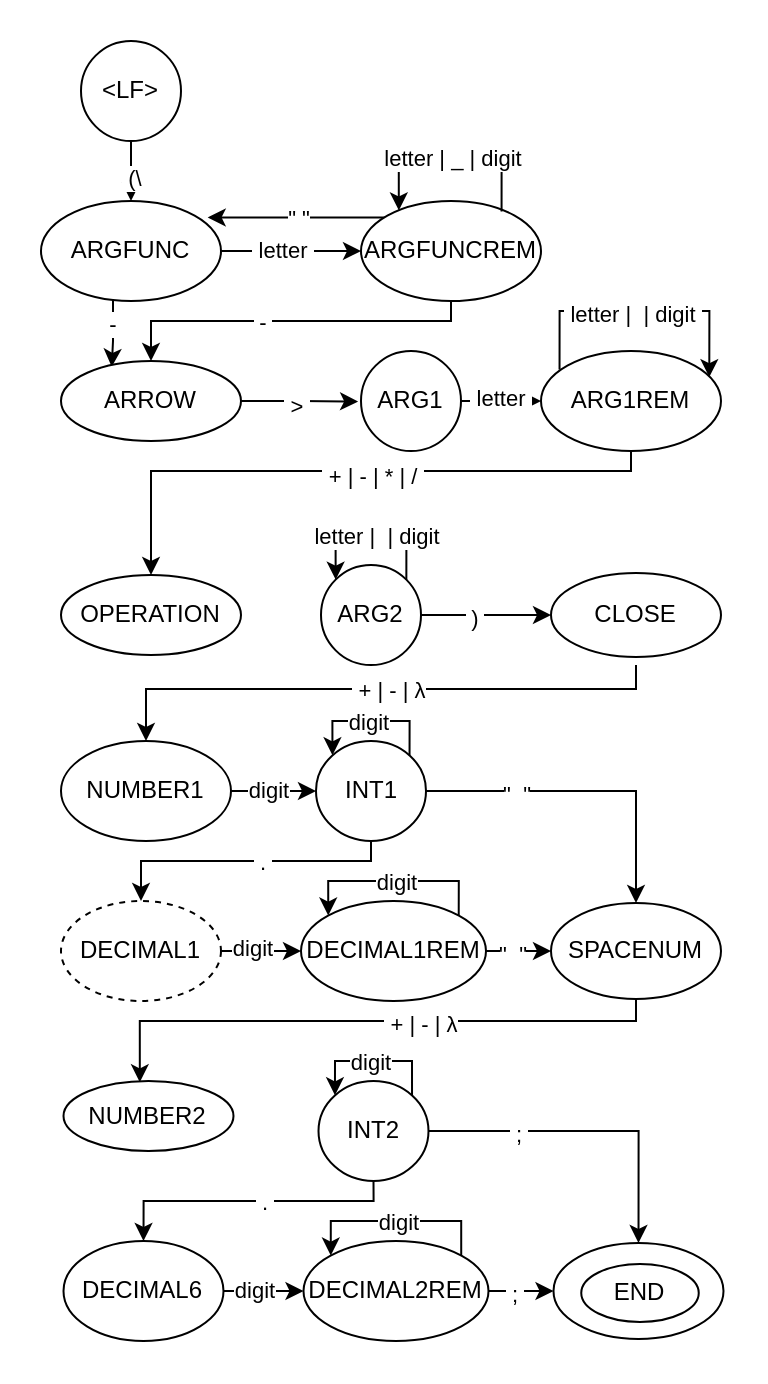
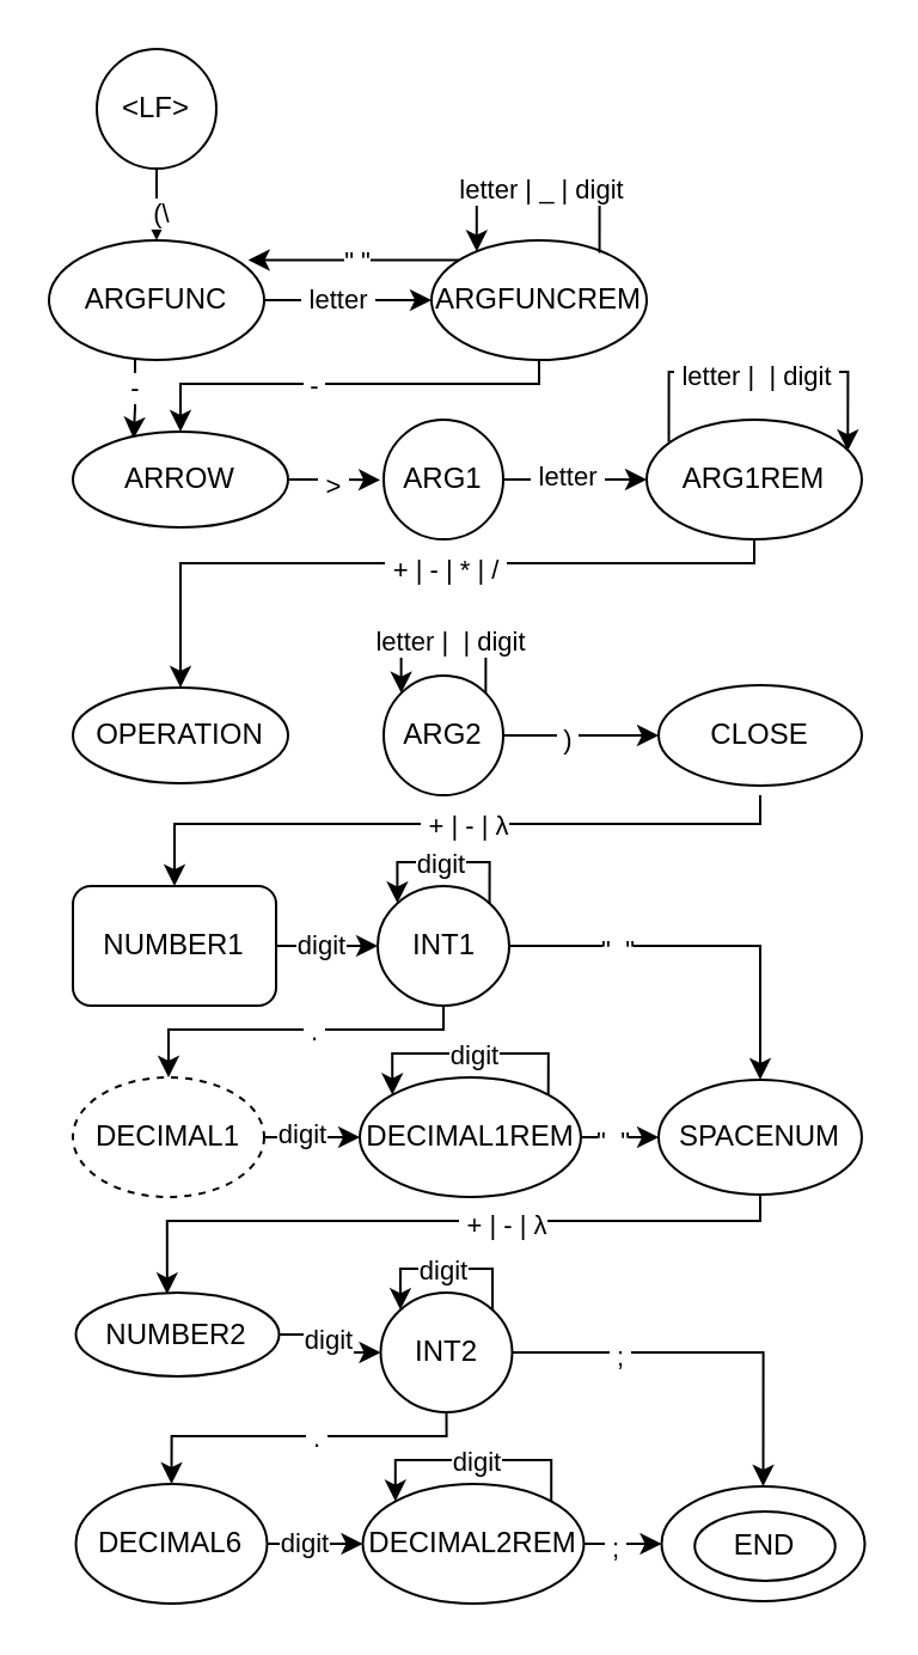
  <mxCell id="0" />
  <mxCell id="1" parent="0" />
  <mxCell id="2" style="edgeStyle=orthogonalEdgeStyle;rounded=0;orthogonalLoop=1;jettySize=auto;html=1;entryX=0.5;entryY=0;entryDx=0;entryDy=0;" parent="1" source="4" target="9" edge="1"><mxGeometry relative="1" as="geometry"><mxPoint x="0" y="125" as="targetPoint" /></mxGeometry></mxCell>
  <mxCell id="3" value="&amp;nbsp;(\&amp;nbsp;" style="edgeLabel;html=1;align=center;verticalAlign=middle;resizable=0;points=[];" parent="2" vertex="1" connectable="0"><mxGeometry x="-0.126" y="-1" relative="1" as="geometry"><mxPoint as="offset" /></mxGeometry></mxCell>
  <mxCell id="4" value="&amp;lt;LF&amp;gt;" style="ellipse;whiteSpace=wrap;html=1;" parent="1" vertex="1"><mxGeometry x="40" y="20" width="50" height="50" as="geometry" /></mxCell>
  <mxCell id="5" style="edgeStyle=orthogonalEdgeStyle;rounded=0;orthogonalLoop=1;jettySize=auto;html=1;entryX=0;entryY=0.5;entryDx=0;entryDy=0;" parent="1" source="9" target="14" edge="1"><mxGeometry relative="1" as="geometry" /></mxCell>
  <mxCell id="6" value="&amp;nbsp;letter&amp;nbsp;" style="edgeLabel;html=1;align=center;verticalAlign=middle;resizable=0;points=[];" parent="5" vertex="1" connectable="0"><mxGeometry x="-0.143" y="1" relative="1" as="geometry"><mxPoint as="offset" /></mxGeometry></mxCell>
  <mxCell id="7" style="edgeStyle=orthogonalEdgeStyle;rounded=0;orthogonalLoop=1;jettySize=auto;html=1;entryX=0.282;entryY=0.072;entryDx=0;entryDy=0;entryPerimeter=0;" parent="1" source="9" target="15" edge="1"><mxGeometry relative="1" as="geometry"><Array as="points"><mxPoint x="56" y="170" /><mxPoint x="55" y="170" /></Array></mxGeometry></mxCell>
  <mxCell id="8" value="&amp;nbsp;-&amp;nbsp;" style="edgeLabel;html=1;align=center;verticalAlign=middle;resizable=0;points=[];" parent="7" vertex="1" connectable="0"><mxGeometry x="0.395" y="-2" relative="1" as="geometry"><mxPoint x="2" y="-11" as="offset" /></mxGeometry></mxCell>
  <mxCell id="9" value="ARGFUNC" style="ellipse;whiteSpace=wrap;html=1;" parent="1" vertex="1"><mxGeometry x="20" y="100" width="90" height="50" as="geometry" /></mxCell>
  <mxCell id="10" style="edgeStyle=orthogonalEdgeStyle;rounded=0;orthogonalLoop=1;jettySize=auto;html=1;exitX=0;exitY=0;exitDx=0;exitDy=0;entryX=0.926;entryY=0.164;entryDx=0;entryDy=0;entryPerimeter=0;" parent="1" source="14" target="9" edge="1"><mxGeometry relative="1" as="geometry"><Array as="points"><mxPoint x="103" y="107" /></Array></mxGeometry></mxCell>
  <mxCell id="11" value="&quot; &quot;" style="edgeLabel;html=1;align=center;verticalAlign=middle;resizable=0;points=[];" parent="10" vertex="1" connectable="0"><mxGeometry x="-0.004" relative="1" as="geometry"><mxPoint as="offset" /></mxGeometry></mxCell>
  <mxCell id="12" style="edgeStyle=orthogonalEdgeStyle;rounded=0;orthogonalLoop=1;jettySize=auto;html=1;entryX=0.5;entryY=0;entryDx=0;entryDy=0;" parent="1" source="14" target="15" edge="1"><mxGeometry relative="1" as="geometry"><Array as="points"><mxPoint x="225" y="160" /><mxPoint x="75" y="160" /></Array></mxGeometry></mxCell>
  <mxCell id="13" value="&amp;nbsp;-&amp;nbsp;" style="edgeLabel;html=1;align=center;verticalAlign=middle;resizable=0;points=[];" parent="12" vertex="1" connectable="0"><mxGeometry x="0.426" relative="1" as="geometry"><mxPoint x="23" as="offset" /></mxGeometry></mxCell>
  <mxCell id="14" value="ARGFUNCREM" style="ellipse;whiteSpace=wrap;html=1;" parent="1" vertex="1"><mxGeometry x="180" y="100" width="90" height="50" as="geometry" /></mxCell>
  <mxCell id="15" value="ARROW" style="ellipse;whiteSpace=wrap;html=1;" parent="1" vertex="1"><mxGeometry x="30" y="180" width="90" height="40" as="geometry" /></mxCell>
  <mxCell id="16" style="edgeStyle=orthogonalEdgeStyle;rounded=0;orthogonalLoop=1;jettySize=auto;html=1;exitX=0.781;exitY=0.104;exitDx=0;exitDy=0;entryX=0.21;entryY=0.094;entryDx=0;entryDy=0;entryPerimeter=0;exitPerimeter=0;" parent="1" source="14" target="14" edge="1"><mxGeometry relative="1" as="geometry"><mxPoint x="225" y="100" as="targetPoint" /><Array as="points"><mxPoint x="250" y="80" /><mxPoint x="199" y="80" /></Array></mxGeometry></mxCell>
  <mxCell id="17" value="letter |&amp;nbsp;_ | digit" style="edgeLabel;html=1;align=center;verticalAlign=middle;resizable=0;points=[];" parent="16" vertex="1" connectable="0"><mxGeometry x="-0.022" y="-2" relative="1" as="geometry"><mxPoint as="offset" /></mxGeometry></mxCell>
  <mxCell id="18" style="edgeStyle=orthogonalEdgeStyle;rounded=0;orthogonalLoop=1;jettySize=auto;html=1;entryX=0;entryY=0.5;entryDx=0;entryDy=0;" parent="1" source="20" target="26" edge="1"><mxGeometry relative="1" as="geometry" /></mxCell>
  <mxCell id="19" value="&amp;nbsp;letter&amp;nbsp;" style="edgeLabel;html=1;align=center;verticalAlign=middle;resizable=0;points=[];" parent="18" vertex="1" connectable="0"><mxGeometry x="-0.329" y="2" relative="1" as="geometry"><mxPoint x="6" as="offset" /></mxGeometry></mxCell>
- <mxCell id="20" value="ARG1" style="ellipse;whiteSpace=wrap;html=1;" parent="1" vertex="1"><mxGeometry x="180" y="175" width="50" height="50" as="geometry" /></mxCell>
+ <mxCell id="20" value="ARG1" style="ellipse;whiteSpace=wrap;html=1;" parent="1" vertex="1"><mxGeometry x="160" y="175" width="50" height="50" as="geometry" /></mxCell>
  <mxCell id="21" value="OPERATION" style="ellipse;whiteSpace=wrap;html=1;" parent="1" vertex="1"><mxGeometry x="30" y="287" width="90" height="40" as="geometry" /></mxCell>
  <mxCell id="22" style="edgeStyle=orthogonalEdgeStyle;rounded=0;orthogonalLoop=1;jettySize=auto;html=1;entryX=-0.029;entryY=0.505;entryDx=0;entryDy=0;entryPerimeter=0;" parent="1" source="15" target="20" edge="1"><mxGeometry relative="1" as="geometry" /></mxCell>
  <mxCell id="23" value="&amp;nbsp;&amp;gt;&amp;nbsp;" style="edgeLabel;html=1;align=center;verticalAlign=middle;resizable=0;points=[];" parent="22" vertex="1" connectable="0"><mxGeometry x="-0.12" y="-2" relative="1" as="geometry"><mxPoint x="1" as="offset" /></mxGeometry></mxCell>
  <mxCell id="24" style="edgeStyle=orthogonalEdgeStyle;rounded=0;orthogonalLoop=1;jettySize=auto;html=1;entryX=0.5;entryY=0;entryDx=0;entryDy=0;" parent="1" target="21" edge="1"><mxGeometry relative="1" as="geometry"><mxPoint x="315" y="220" as="sourcePoint" /><mxPoint x="75" y="245" as="targetPoint" /><Array as="points"><mxPoint x="315" y="235" /><mxPoint x="75" y="235" /></Array></mxGeometry></mxCell>
  <mxCell id="25" value="&amp;nbsp;+ | - | * | /&amp;nbsp;" style="edgeLabel;html=1;align=center;verticalAlign=middle;resizable=0;points=[];" parent="24" vertex="1" connectable="0"><mxGeometry x="-0.056" y="2" relative="1" as="geometry"><mxPoint as="offset" /></mxGeometry></mxCell>
  <mxCell id="26" value="ARG1REM" style="ellipse;whiteSpace=wrap;html=1;" parent="1" vertex="1"><mxGeometry x="270" y="175" width="90" height="50" as="geometry" /></mxCell>
  <mxCell id="27" style="edgeStyle=orthogonalEdgeStyle;rounded=0;orthogonalLoop=1;jettySize=auto;html=1;entryX=0.935;entryY=0.261;entryDx=0;entryDy=0;entryPerimeter=0;exitX=0.103;exitY=0.186;exitDx=0;exitDy=0;exitPerimeter=0;" parent="1" source="26" target="26" edge="1"><mxGeometry relative="1" as="geometry"><mxPoint x="280" y="180" as="sourcePoint" /><Array as="points"><mxPoint x="279" y="155" /><mxPoint x="354" y="155" /></Array></mxGeometry></mxCell>
  <mxCell id="28" value="&amp;nbsp;letter |&amp;nbsp; | digit&amp;nbsp;" style="edgeLabel;html=1;align=center;verticalAlign=middle;resizable=0;points=[];" parent="27" vertex="1" connectable="0"><mxGeometry x="-0.11" y="-1" relative="1" as="geometry"><mxPoint x="5" as="offset" /></mxGeometry></mxCell>
  <mxCell id="29" style="edgeStyle=orthogonalEdgeStyle;rounded=0;orthogonalLoop=1;jettySize=auto;html=1;entryX=0;entryY=0.5;entryDx=0;entryDy=0;" parent="1" source="31" target="34" edge="1"><mxGeometry relative="1" as="geometry" /></mxCell>
  <mxCell id="30" value="&amp;nbsp;)&amp;nbsp;" style="edgeLabel;html=1;align=center;verticalAlign=middle;resizable=0;points=[];" parent="29" vertex="1" connectable="0"><mxGeometry x="-0.195" y="-4" relative="1" as="geometry"><mxPoint y="-3" as="offset" /></mxGeometry></mxCell>
  <mxCell id="31" value="ARG2" style="ellipse;whiteSpace=wrap;html=1;" parent="1" vertex="1"><mxGeometry x="160" y="282" width="50" height="50" as="geometry" /></mxCell>
  <mxCell id="32" style="edgeStyle=orthogonalEdgeStyle;rounded=0;orthogonalLoop=1;jettySize=auto;html=1;entryX=0.5;entryY=0;entryDx=0;entryDy=0;" parent="1" target="39" edge="1"><mxGeometry relative="1" as="geometry"><mxPoint x="317.5" y="332" as="sourcePoint" /><mxPoint x="72.5" y="364" as="targetPoint" /><Array as="points"><mxPoint x="318" y="344" /><mxPoint x="73" y="344" /></Array></mxGeometry></mxCell>
  <mxCell id="33" value="&amp;nbsp;+ | - | λ" style="edgeLabel;html=1;align=center;verticalAlign=middle;resizable=0;points=[];" parent="32" vertex="1" connectable="0"><mxGeometry x="-0.037" relative="1" as="geometry"><mxPoint as="offset" /></mxGeometry></mxCell>
  <mxCell id="34" value="CLOSE" style="ellipse;whiteSpace=wrap;html=1;" parent="1" vertex="1"><mxGeometry x="275" y="286" width="85" height="42" as="geometry" /></mxCell>
  <mxCell id="35" style="edgeStyle=orthogonalEdgeStyle;rounded=0;orthogonalLoop=1;jettySize=auto;html=1;exitX=1;exitY=0;exitDx=0;exitDy=0;entryX=0;entryY=0;entryDx=0;entryDy=0;" parent="1" source="31" target="31" edge="1"><mxGeometry relative="1" as="geometry"><Array as="points"><mxPoint x="203" y="267" /><mxPoint x="167" y="267" /></Array></mxGeometry></mxCell>
  <mxCell id="36" value="&amp;nbsp;letter |&amp;nbsp; | digit&amp;nbsp;" style="edgeLabel;html=1;align=center;verticalAlign=middle;resizable=0;points=[];" parent="35" vertex="1" connectable="0"><mxGeometry x="0.051" relative="1" as="geometry"><mxPoint x="4" as="offset" /></mxGeometry></mxCell>
  <mxCell id="37" style="edgeStyle=orthogonalEdgeStyle;rounded=0;orthogonalLoop=1;jettySize=auto;html=1;entryX=0;entryY=0.5;entryDx=0;entryDy=0;" parent="1" source="39" target="44" edge="1"><mxGeometry relative="1" as="geometry" /></mxCell>
  <mxCell id="38" value="digit" style="edgeLabel;html=1;align=center;verticalAlign=middle;resizable=0;points=[];" parent="37" vertex="1" connectable="0"><mxGeometry x="-0.076" y="1" relative="1" as="geometry"><mxPoint x="-2" as="offset" /></mxGeometry></mxCell>
- <mxCell id="39" value="NUMBER1" style="ellipse;whiteSpace=wrap;html=1;" parent="1" vertex="1"><mxGeometry x="30" y="370" width="85" height="50" as="geometry" /></mxCell>
+ <mxCell id="39" value="NUMBER1" style="whiteSpace=wrap;html=1;rounded=1;" parent="1" vertex="1"><mxGeometry x="30" y="370" width="85" height="50" as="geometry" /></mxCell>
  <mxCell id="40" style="edgeStyle=orthogonalEdgeStyle;rounded=0;orthogonalLoop=1;jettySize=auto;html=1;entryX=0.5;entryY=0;entryDx=0;entryDy=0;exitX=0.5;exitY=1;exitDx=0;exitDy=0;" parent="1" source="44" target="49" edge="1"><mxGeometry relative="1" as="geometry"><Array as="points"><mxPoint x="185" y="430" /><mxPoint x="70" y="430" /></Array></mxGeometry></mxCell>
  <mxCell id="41" value="&amp;nbsp;.&amp;nbsp;" style="edgeLabel;html=1;align=center;verticalAlign=middle;resizable=0;points=[];" parent="40" vertex="1" connectable="0"><mxGeometry x="0.338" y="-2" relative="1" as="geometry"><mxPoint x="32" y="2" as="offset" /></mxGeometry></mxCell>
  <mxCell id="42" style="edgeStyle=orthogonalEdgeStyle;rounded=0;orthogonalLoop=1;jettySize=auto;html=1;entryX=0.5;entryY=0;entryDx=0;entryDy=0;" parent="1" source="44" target="55" edge="1"><mxGeometry relative="1" as="geometry" /></mxCell>
  <mxCell id="43" value="&quot;&amp;nbsp; &quot;" style="edgeLabel;html=1;align=center;verticalAlign=middle;resizable=0;points=[];" parent="42" vertex="1" connectable="0"><mxGeometry x="-0.437" y="-1" relative="1" as="geometry"><mxPoint as="offset" /></mxGeometry></mxCell>
  <mxCell id="44" value="INT1" style="ellipse;whiteSpace=wrap;html=1;" parent="1" vertex="1"><mxGeometry x="157.5" y="370" width="55" height="50" as="geometry" /></mxCell>
  <mxCell id="45" style="edgeStyle=orthogonalEdgeStyle;rounded=0;orthogonalLoop=1;jettySize=auto;html=1;exitX=1;exitY=0;exitDx=0;exitDy=0;entryX=0;entryY=0;entryDx=0;entryDy=0;" parent="1" source="44" target="44" edge="1"><mxGeometry relative="1" as="geometry"><Array as="points"><mxPoint x="204" y="360" /><mxPoint x="166" y="360" /></Array></mxGeometry></mxCell>
  <mxCell id="46" value="digit" style="edgeLabel;html=1;align=center;verticalAlign=middle;resizable=0;points=[];" parent="45" vertex="1" connectable="0"><mxGeometry x="0.207" relative="1" as="geometry"><mxPoint x="6" as="offset" /></mxGeometry></mxCell>
  <mxCell id="47" style="edgeStyle=orthogonalEdgeStyle;rounded=0;orthogonalLoop=1;jettySize=auto;html=1;entryX=0;entryY=0.5;entryDx=0;entryDy=0;exitX=1;exitY=0.5;exitDx=0;exitDy=0;" parent="1" source="49" target="52" edge="1"><mxGeometry relative="1" as="geometry"><Array as="points"><mxPoint x="120" y="475" /><mxPoint x="120" y="475" /></Array></mxGeometry></mxCell>
  <mxCell id="48" value="digit" style="edgeLabel;html=1;align=center;verticalAlign=middle;resizable=0;points=[];" parent="47" vertex="1" connectable="0"><mxGeometry x="-0.428" y="2" relative="1" as="geometry"><mxPoint x="4" as="offset" /></mxGeometry></mxCell>
  <mxCell id="49" value="DECIMAL1" style="ellipse;whiteSpace=wrap;html=1;dashed=1;" parent="1" vertex="1"><mxGeometry x="30" y="450" width="80" height="50" as="geometry" /></mxCell>
  <mxCell id="50" style="edgeStyle=orthogonalEdgeStyle;rounded=0;orthogonalLoop=1;jettySize=auto;html=1;entryX=0;entryY=0.5;entryDx=0;entryDy=0;" parent="1" source="52" target="55" edge="1"><mxGeometry relative="1" as="geometry" /></mxCell>
  <mxCell id="51" value="&quot;&amp;nbsp; &quot;" style="edgeLabel;html=1;align=center;verticalAlign=middle;resizable=0;points=[];" parent="50" vertex="1" connectable="0"><mxGeometry x="0.302" y="-2" relative="1" as="geometry"><mxPoint x="-3" y="-1" as="offset" /></mxGeometry></mxCell>
  <mxCell id="52" value="DECIMAL1REM" style="ellipse;whiteSpace=wrap;html=1;" parent="1" vertex="1"><mxGeometry x="150" y="450" width="92.5" height="50" as="geometry" /></mxCell>
  <mxCell id="53" style="edgeStyle=orthogonalEdgeStyle;rounded=0;orthogonalLoop=1;jettySize=auto;html=1;entryX=0.449;entryY=0.018;entryDx=0;entryDy=0;entryPerimeter=0;" parent="1" source="55" target="60" edge="1"><mxGeometry relative="1" as="geometry"><Array as="points"><mxPoint x="318" y="510" /><mxPoint x="70" y="510" /><mxPoint x="70" y="541" /></Array></mxGeometry></mxCell>
  <mxCell id="54" value="&amp;nbsp;+ | - |&amp;nbsp;λ" style="edgeLabel;html=1;align=center;verticalAlign=middle;resizable=0;points=[];" parent="53" vertex="1" connectable="0"><mxGeometry x="-0.179" y="1" relative="1" as="geometry"><mxPoint as="offset" /></mxGeometry></mxCell>
  <mxCell id="55" value="SPACENUM" style="ellipse;whiteSpace=wrap;html=1;" parent="1" vertex="1"><mxGeometry x="275" y="451" width="85" height="48" as="geometry" /></mxCell>
  <mxCell id="56" style="edgeStyle=orthogonalEdgeStyle;rounded=0;orthogonalLoop=1;jettySize=auto;html=1;exitX=1;exitY=0;exitDx=0;exitDy=0;entryX=0;entryY=0;entryDx=0;entryDy=0;" parent="1" source="52" target="52" edge="1"><mxGeometry relative="1" as="geometry"><Array as="points"><mxPoint x="229" y="440" /><mxPoint x="163" y="440" /></Array></mxGeometry></mxCell>
  <mxCell id="57" value="digit" style="edgeLabel;html=1;align=center;verticalAlign=middle;resizable=0;points=[];" parent="56" vertex="1" connectable="0"><mxGeometry x="-0.25" relative="1" as="geometry"><mxPoint x="-12" as="offset" /></mxGeometry></mxCell>
+ <mxCell id="58" style="edgeStyle=orthogonalEdgeStyle;rounded=0;orthogonalLoop=1;jettySize=auto;html=1;entryX=0;entryY=0.5;entryDx=0;entryDy=0;" parent="1" source="60" target="65" edge="1"><mxGeometry relative="1" as="geometry" /></mxCell>
+ <mxCell id="59" value="digit" style="edgeLabel;html=1;align=center;verticalAlign=middle;resizable=0;points=[];" parent="58" vertex="1" connectable="0"><mxGeometry x="-0.076" y="1" relative="1" as="geometry"><mxPoint x="-2" as="offset" /></mxGeometry></mxCell>
  <mxCell id="60" value="NUMBER2" style="ellipse;whiteSpace=wrap;html=1;" parent="1" vertex="1"><mxGeometry x="31.25" y="540" width="85" height="35" as="geometry" /></mxCell>
  <mxCell id="61" style="edgeStyle=orthogonalEdgeStyle;rounded=0;orthogonalLoop=1;jettySize=auto;html=1;entryX=0.5;entryY=0;entryDx=0;entryDy=0;exitX=0.5;exitY=1;exitDx=0;exitDy=0;" parent="1" source="65" target="70" edge="1"><mxGeometry relative="1" as="geometry"><Array as="points"><mxPoint x="186.25" y="600" /><mxPoint x="71.25" y="600" /></Array></mxGeometry></mxCell>
  <mxCell id="62" value="&amp;nbsp;.&amp;nbsp;" style="edgeLabel;html=1;align=center;verticalAlign=middle;resizable=0;points=[];" parent="61" vertex="1" connectable="0"><mxGeometry x="0.338" y="-2" relative="1" as="geometry"><mxPoint x="32" y="2" as="offset" /></mxGeometry></mxCell>
  <mxCell id="63" style="edgeStyle=orthogonalEdgeStyle;rounded=0;orthogonalLoop=1;jettySize=auto;html=1;entryX=0.5;entryY=0;entryDx=0;entryDy=0;" parent="1" source="65" target="74" edge="1"><mxGeometry relative="1" as="geometry" /></mxCell>
  <mxCell id="64" value="&amp;nbsp;;&amp;nbsp;" style="edgeLabel;html=1;align=center;verticalAlign=middle;resizable=0;points=[];" parent="63" vertex="1" connectable="0"><mxGeometry x="-0.437" y="-1" relative="1" as="geometry"><mxPoint as="offset" /></mxGeometry></mxCell>
  <mxCell id="65" value="INT2" style="ellipse;whiteSpace=wrap;html=1;" parent="1" vertex="1"><mxGeometry x="158.75" y="540" width="55" height="50" as="geometry" /></mxCell>
  <mxCell id="66" style="edgeStyle=orthogonalEdgeStyle;rounded=0;orthogonalLoop=1;jettySize=auto;html=1;exitX=1;exitY=0;exitDx=0;exitDy=0;entryX=0;entryY=0;entryDx=0;entryDy=0;" parent="1" source="65" target="65" edge="1"><mxGeometry relative="1" as="geometry"><Array as="points"><mxPoint x="205.25" y="530" /><mxPoint x="167.25" y="530" /></Array></mxGeometry></mxCell>
  <mxCell id="67" value="digit" style="edgeLabel;html=1;align=center;verticalAlign=middle;resizable=0;points=[];" parent="66" vertex="1" connectable="0"><mxGeometry x="0.207" relative="1" as="geometry"><mxPoint x="6" as="offset" /></mxGeometry></mxCell>
  <mxCell id="68" style="edgeStyle=orthogonalEdgeStyle;rounded=0;orthogonalLoop=1;jettySize=auto;html=1;entryX=0;entryY=0.5;entryDx=0;entryDy=0;exitX=1;exitY=0.5;exitDx=0;exitDy=0;" parent="1" source="70" target="73" edge="1"><mxGeometry relative="1" as="geometry"><Array as="points"><mxPoint x="121.25" y="645" /><mxPoint x="121.25" y="645" /></Array></mxGeometry></mxCell>
  <mxCell id="69" value="digit" style="edgeLabel;html=1;align=center;verticalAlign=middle;resizable=0;points=[];" parent="68" vertex="1" connectable="0"><mxGeometry x="-0.428" y="2" relative="1" as="geometry"><mxPoint x="4" y="1" as="offset" /></mxGeometry></mxCell>
  <mxCell id="70" value="DECIMAL6" style="ellipse;whiteSpace=wrap;html=1;" parent="1" vertex="1"><mxGeometry x="31.25" y="620" width="80" height="50" as="geometry" /></mxCell>
  <mxCell id="71" style="edgeStyle=orthogonalEdgeStyle;rounded=0;orthogonalLoop=1;jettySize=auto;html=1;entryX=0;entryY=0.5;entryDx=0;entryDy=0;" parent="1" source="73" target="74" edge="1"><mxGeometry relative="1" as="geometry" /></mxCell>
  <mxCell id="72" value="&amp;nbsp;;&amp;nbsp;" style="edgeLabel;html=1;align=center;verticalAlign=middle;resizable=0;points=[];" parent="71" vertex="1" connectable="0"><mxGeometry x="0.302" y="-2" relative="1" as="geometry"><mxPoint x="-3" y="-1" as="offset" /></mxGeometry></mxCell>
  <mxCell id="73" value="DECIMAL2REM" style="ellipse;whiteSpace=wrap;html=1;" parent="1" vertex="1"><mxGeometry x="151.25" y="620" width="92.5" height="50" as="geometry" /></mxCell>
  <mxCell id="74" value="END" style="ellipse;whiteSpace=wrap;html=1;" parent="1" vertex="1"><mxGeometry x="276.25" y="621" width="85" height="48" as="geometry" /></mxCell>
  <mxCell id="75" style="edgeStyle=orthogonalEdgeStyle;rounded=0;orthogonalLoop=1;jettySize=auto;html=1;exitX=1;exitY=0;exitDx=0;exitDy=0;entryX=0;entryY=0;entryDx=0;entryDy=0;" parent="1" source="73" target="73" edge="1"><mxGeometry relative="1" as="geometry"><Array as="points"><mxPoint x="230.25" y="610" /><mxPoint x="164.25" y="610" /></Array></mxGeometry></mxCell>
  <mxCell id="76" value="digit" style="edgeLabel;html=1;align=center;verticalAlign=middle;resizable=0;points=[];" parent="75" vertex="1" connectable="0"><mxGeometry x="-0.25" relative="1" as="geometry"><mxPoint x="-12" as="offset" /></mxGeometry></mxCell>
  <mxCell id="77" value="END" style="ellipse;whiteSpace=wrap;html=1;" vertex="1" parent="1"><mxGeometry x="290.13" y="631.5" width="58.75" height="29" as="geometry" /></mxCell>
